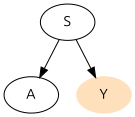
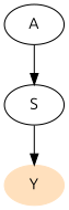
  digraph {
    fontname=Ubuntu
    rankdir=TB
    node [fontname=Ubuntu]
    edge [fontname=Ubuntu]
    A
    S
    Y [color="#ffe0bd" style=filled]
-   S -> A
+   A -> S
    S -> Y
  }
